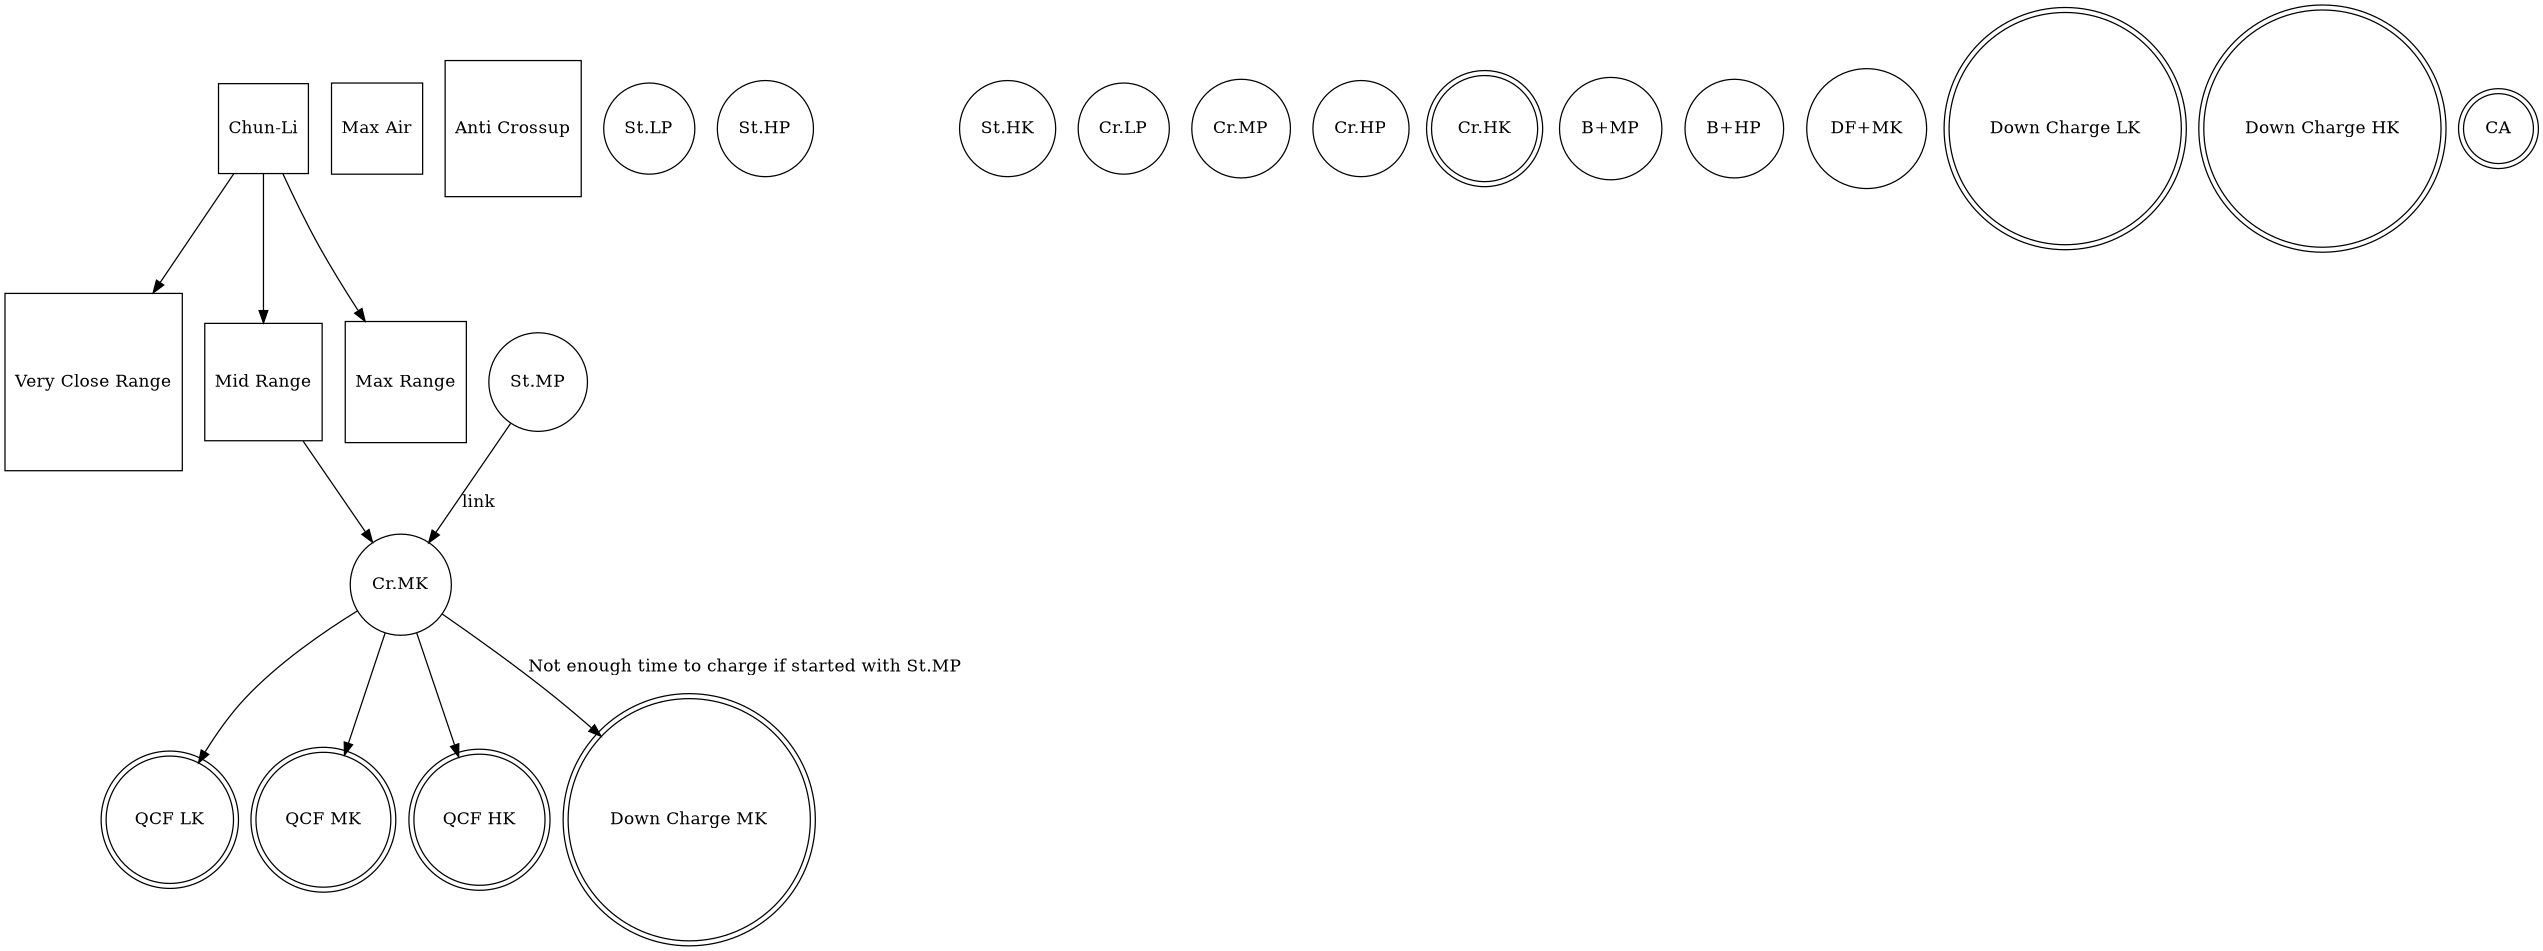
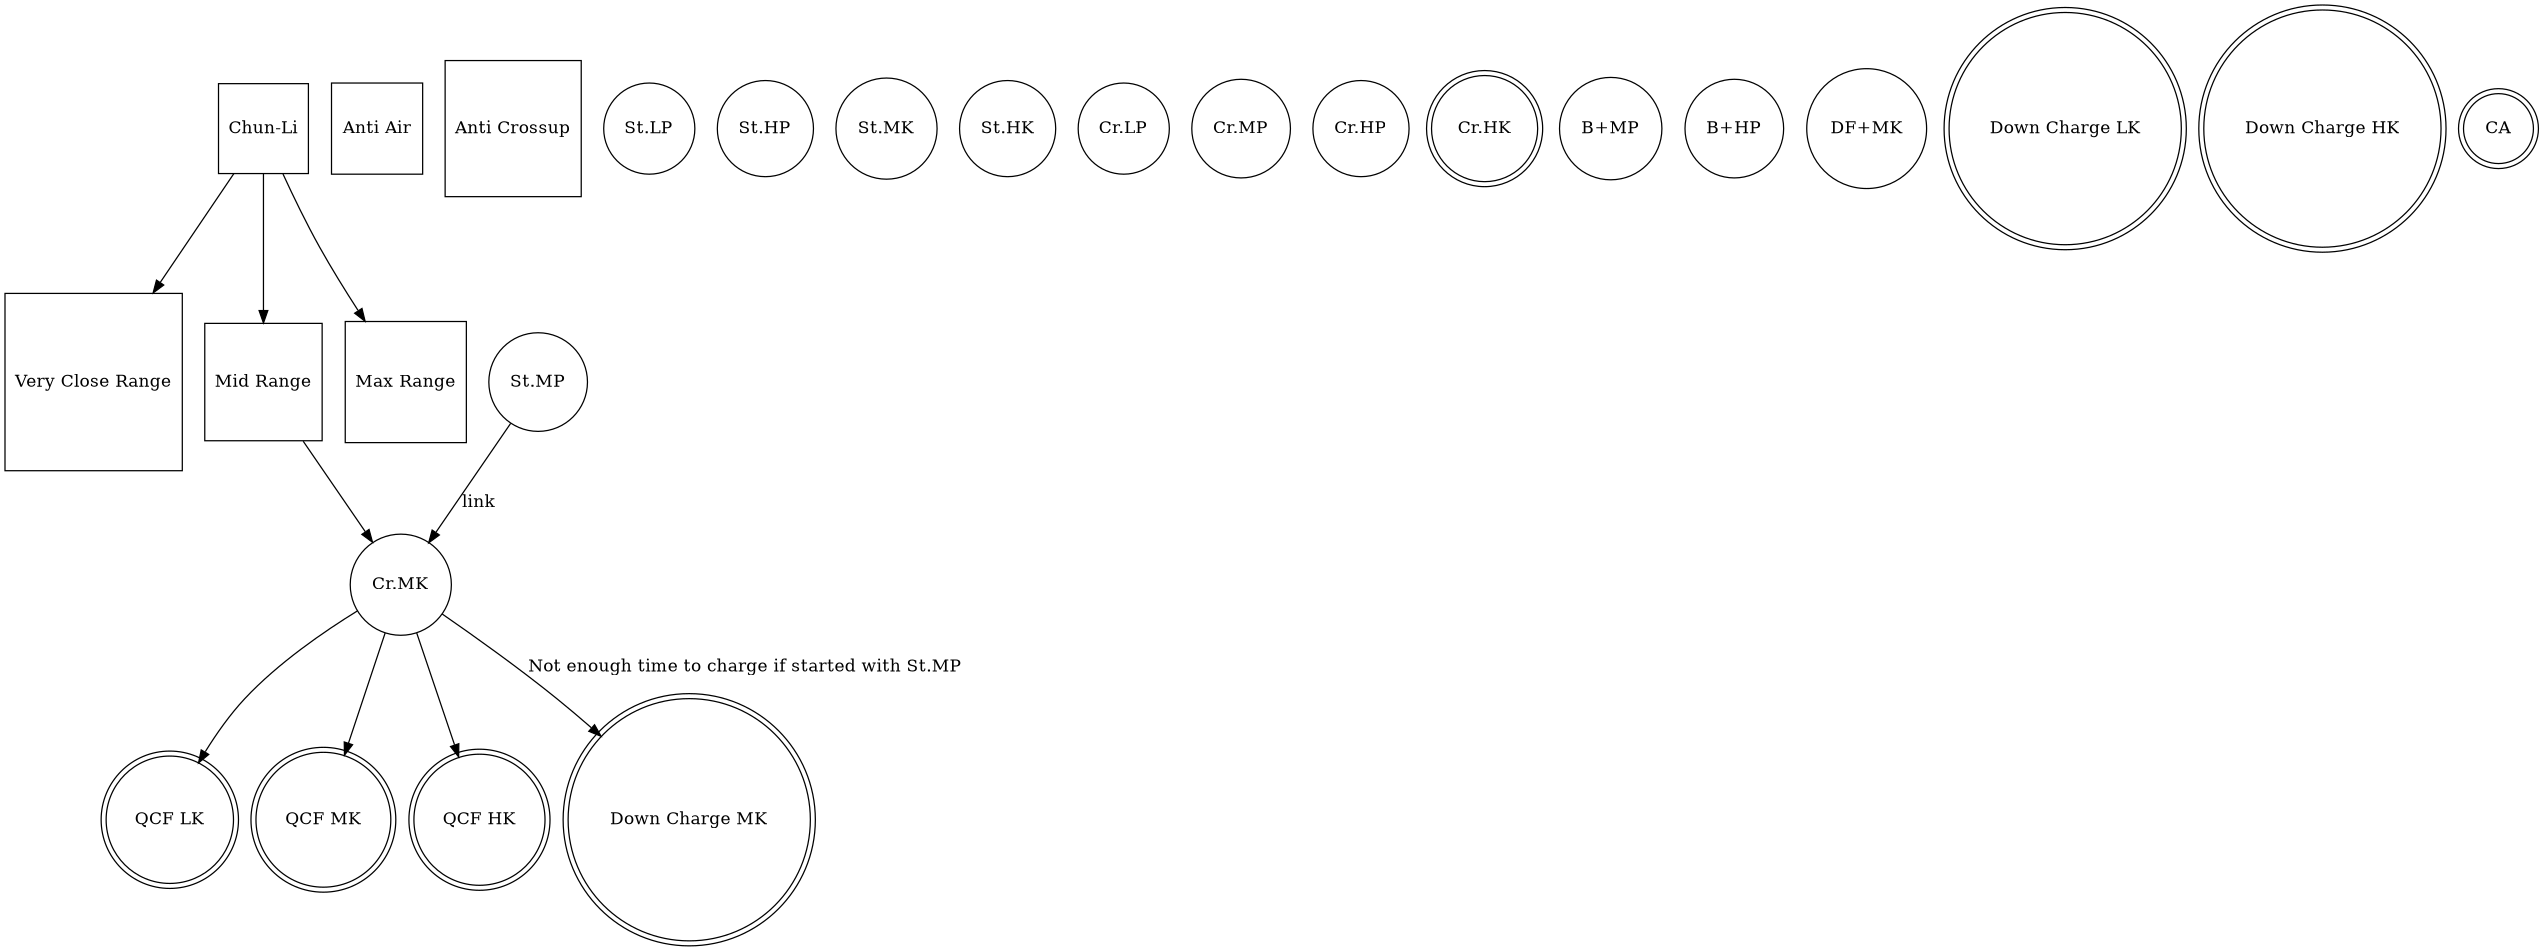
  digraph {
    node [shape=circle]
    "Chun-Li" [shape=square]
    "Very Close Range" [shape=square]
    "Mid Range" [shape=square]
    "Max Range" [shape=square]
    "Cr.MK"
    "St.MP"
    "QCF LK" [shape=doublecircle]
    "QCF MK" [shape=doublecircle]
    "QCF HK" [shape=doublecircle]
    "Down Charge MK" [shape=doublecircle]
-   "Anti Air" [shape=square label="Max Air"]
+   "Anti Air" [shape=square]
    "Anti Crossup" [shape=square]
    "St.LP"
    "St.HP"
+   "St.MK"
    "St.HK"
    "Cr.LP"
    "Cr.MP"
    "Cr.HP"
    "Cr.HK" [shape=doublecircle]
    "B+MP"
    "B+HP"
    "DF+MK"
    "Down Charge LK" [shape=doublecircle]
    "Down Charge HK" [shape=doublecircle]
    CA [shape=doublecircle]
    "Chun-Li" -> "Very Close Range"
    "Chun-Li" -> "Mid Range"
    "Chun-Li" -> "Max Range"
    "Mid Range" -> "Cr.MK"
    "Cr.MK" -> "QCF LK"
    "Cr.MK" -> "QCF MK"
    "Cr.MK" -> "QCF HK"
    "Cr.MK" -> "Down Charge MK" [label="Not enough time to charge if started with St.MP"]
    "St.MP" -> "Cr.MK" [label=link]
  }
